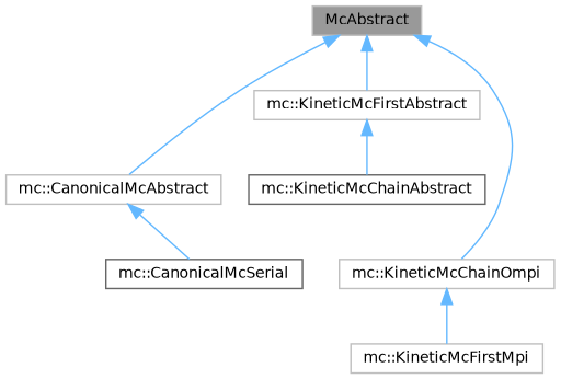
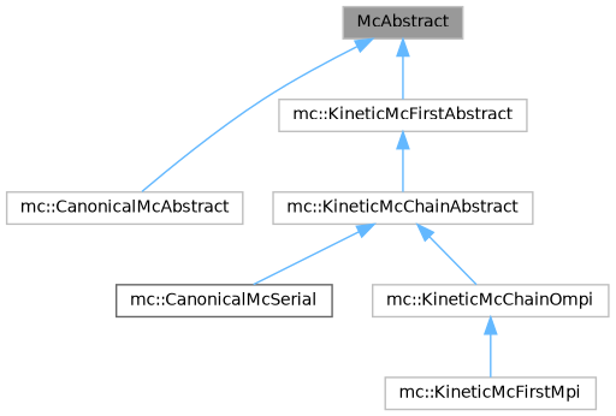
  digraph {
    node [color=grey75 fillcolor=white fontname=Helvetica fontsize=10 shape=box style=filled]
    edge [color=steelblue1 dir=back fontname=Helvetica fontsize=10 labelfontname=Helvetica labelfontsize=10 style=solid]
    n1 [fillcolor=grey60 fontcolor=black height=0.2 label=McAbstract width=0.4]
    n2 [height=0.2 label="mc::CanonicalMcAbstract" width=0.4]
    n3 [height=0.2 label="mc::KineticMcFirstAbstract" width=0.4]
    n4 [color=gray40 height=0.2 label="mc::CanonicalMcSerial" width=0.4]
-   n5 [color=gray40 height=0.2 label="mc::KineticMcChainAbstract" width=0.4]
+   n5 [height=0.2 label="mc::KineticMcChainAbstract" width=0.4]
    n6 [height=0.2 label="mc::KineticMcChainOmpi" width=0.4]
    n7 [height=0.2 label="mc::KineticMcFirstMpi" width=0.4]
    n1 -> n2
    n1 -> n3
-   n2 -> n4
+   n5 -> n4
    n3 -> n5
-   n1 -> n6
+   n5 -> n6
    n6 -> n7
  }
